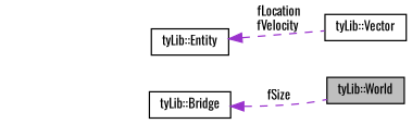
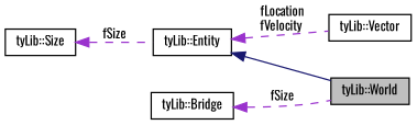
  digraph {
    fontname=Oswald
    rankdir=LR
    node [color=black fillcolor=white fontname=Oswald fontsize=10 shape=record style=filled]
    edge [color=darkorchid3 dir=back fontname=Oswald fontsize=10 labelfontname=Helvetica labelfontsize=10 style=dashed]
    n1 [fillcolor=grey75 fontcolor=black height=0.2 label="tyLib::World" width=0.4]
    n2 [height=0.2 label="tyLib::Entity" width=0.4]
    n3 [height=0.2 label="tyLib::Vector" width=0.4]
+   n4 [height=0.2 label="tyLib::Size" width=0.4]
    n5 [height=0.2 label="tyLib::Bridge" width=0.4]
+   n2 -> n1 [color=midnightblue style=solid]
    n2 -> n3 [label=" fLocation\nfVelocity"]
+   n4 -> n2 [label=" fSize"]
    n5 -> n1 [label=" fSize"]
  }
